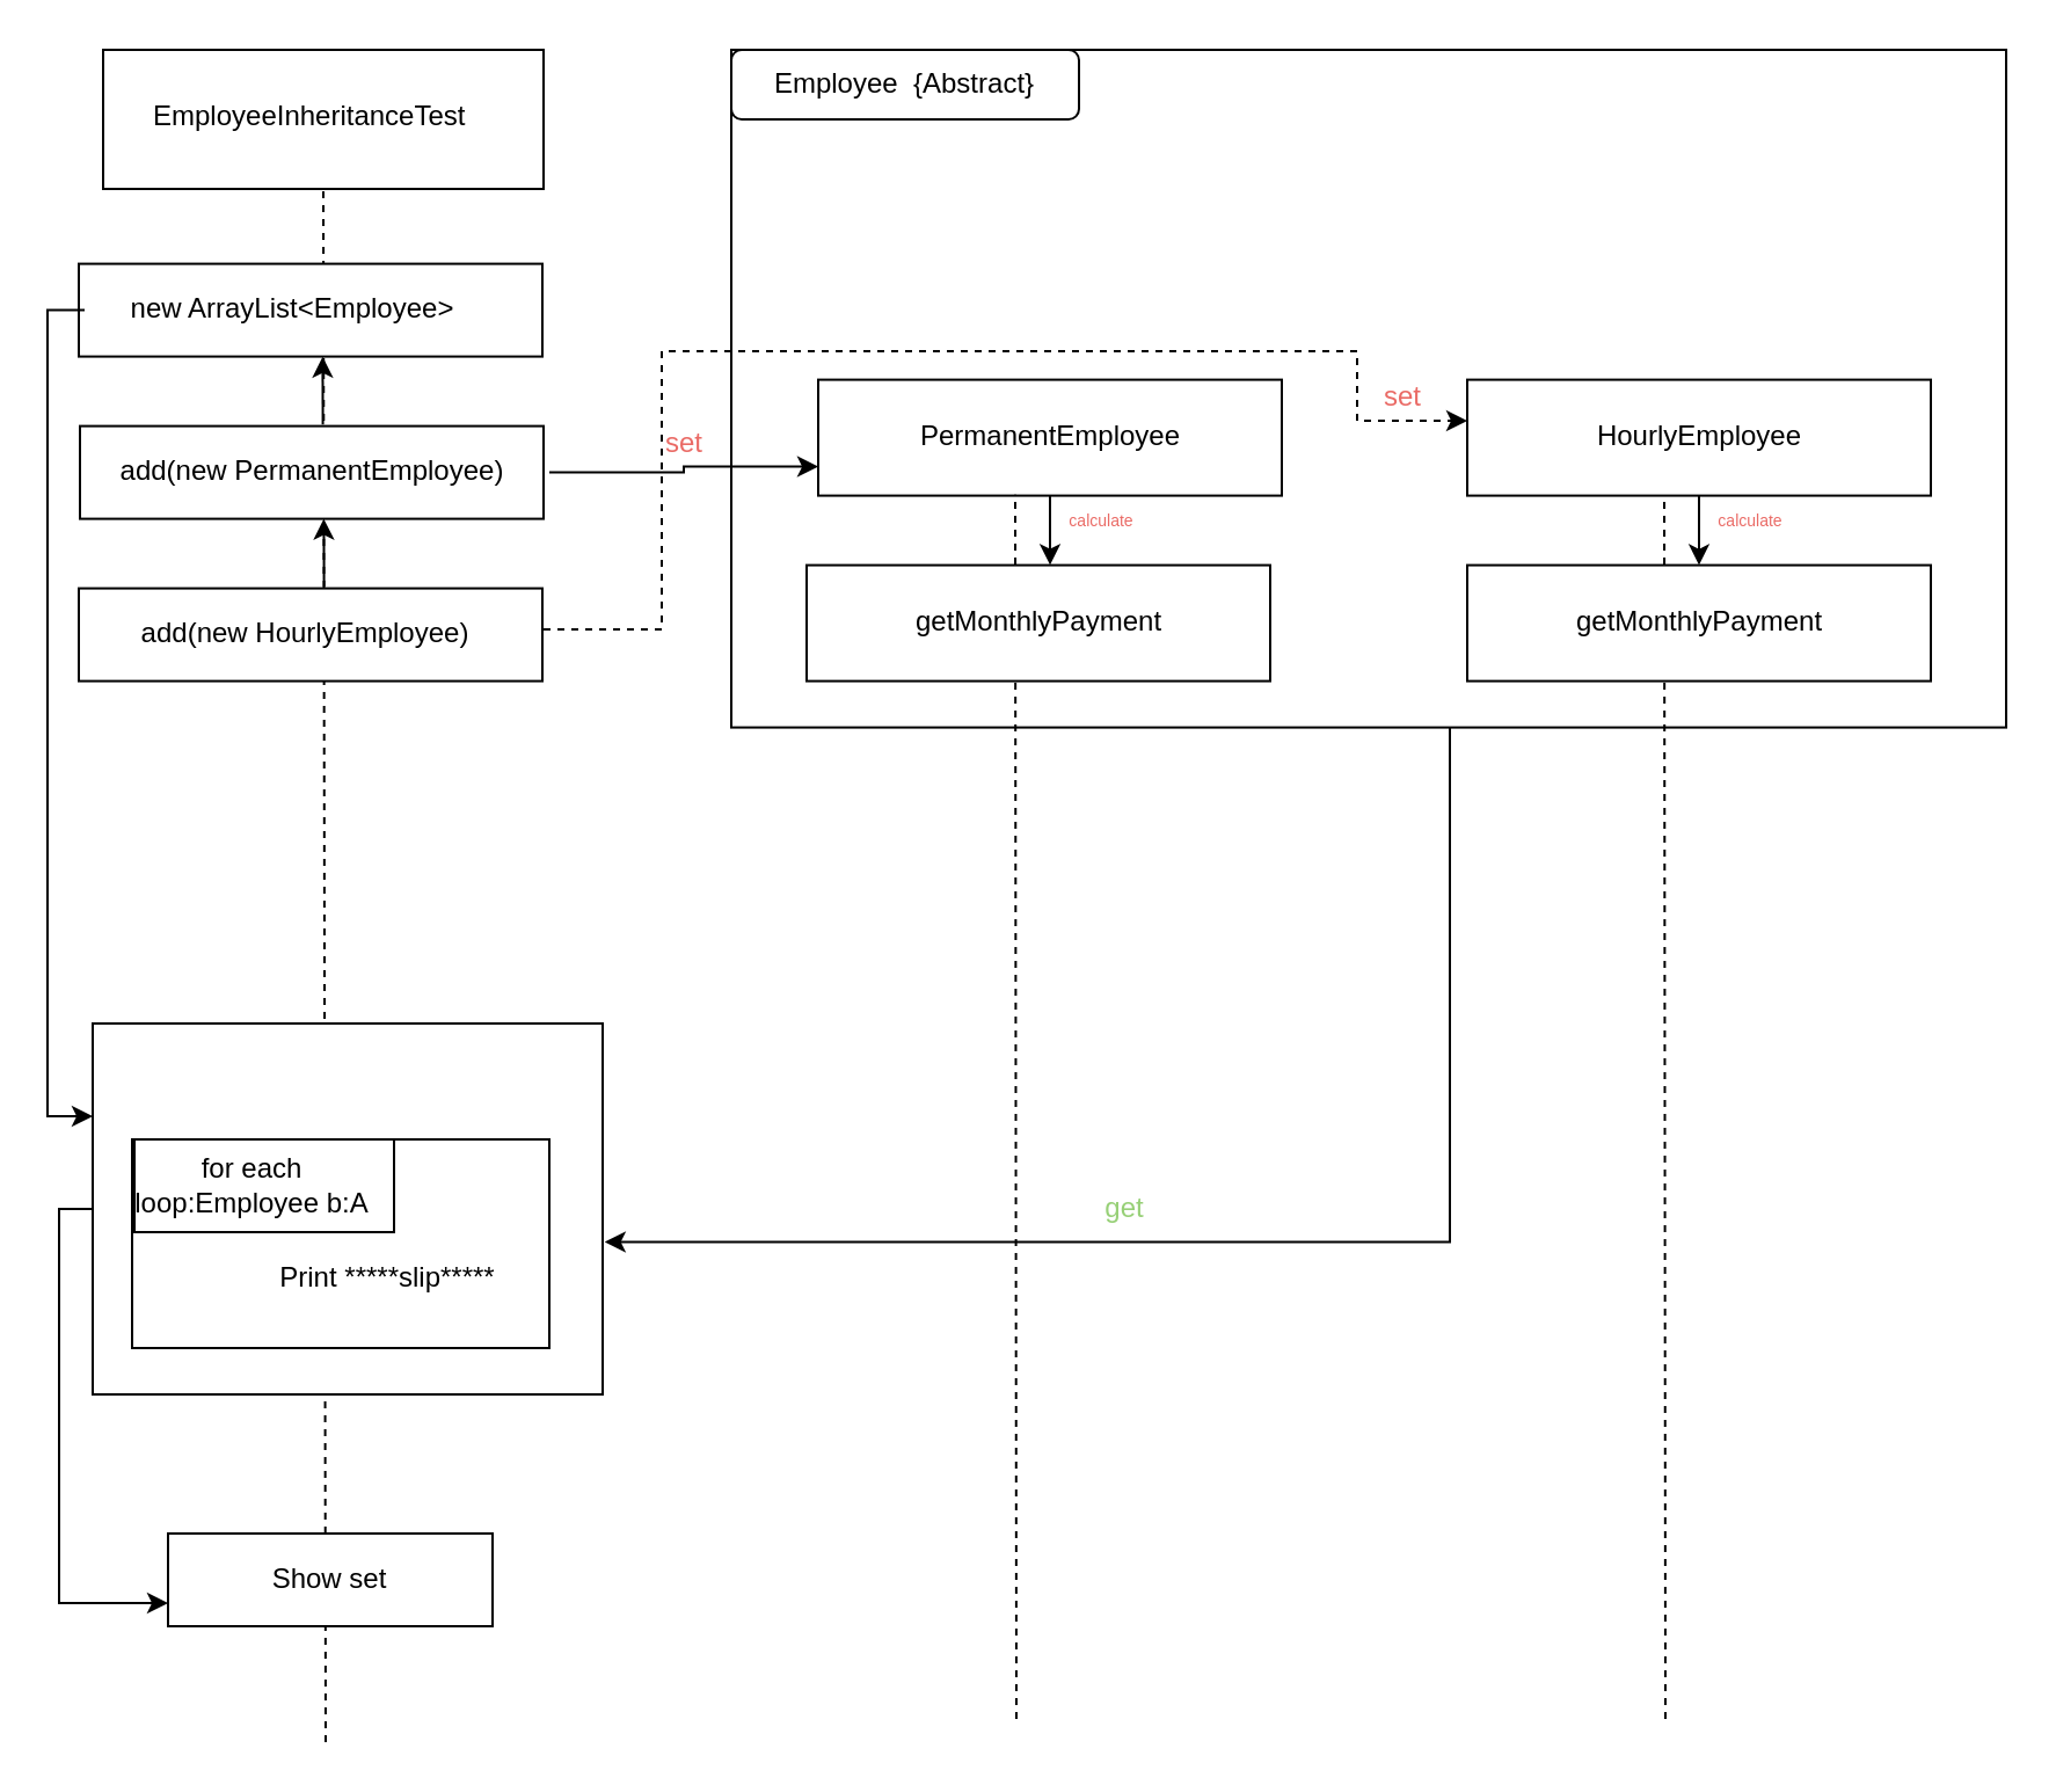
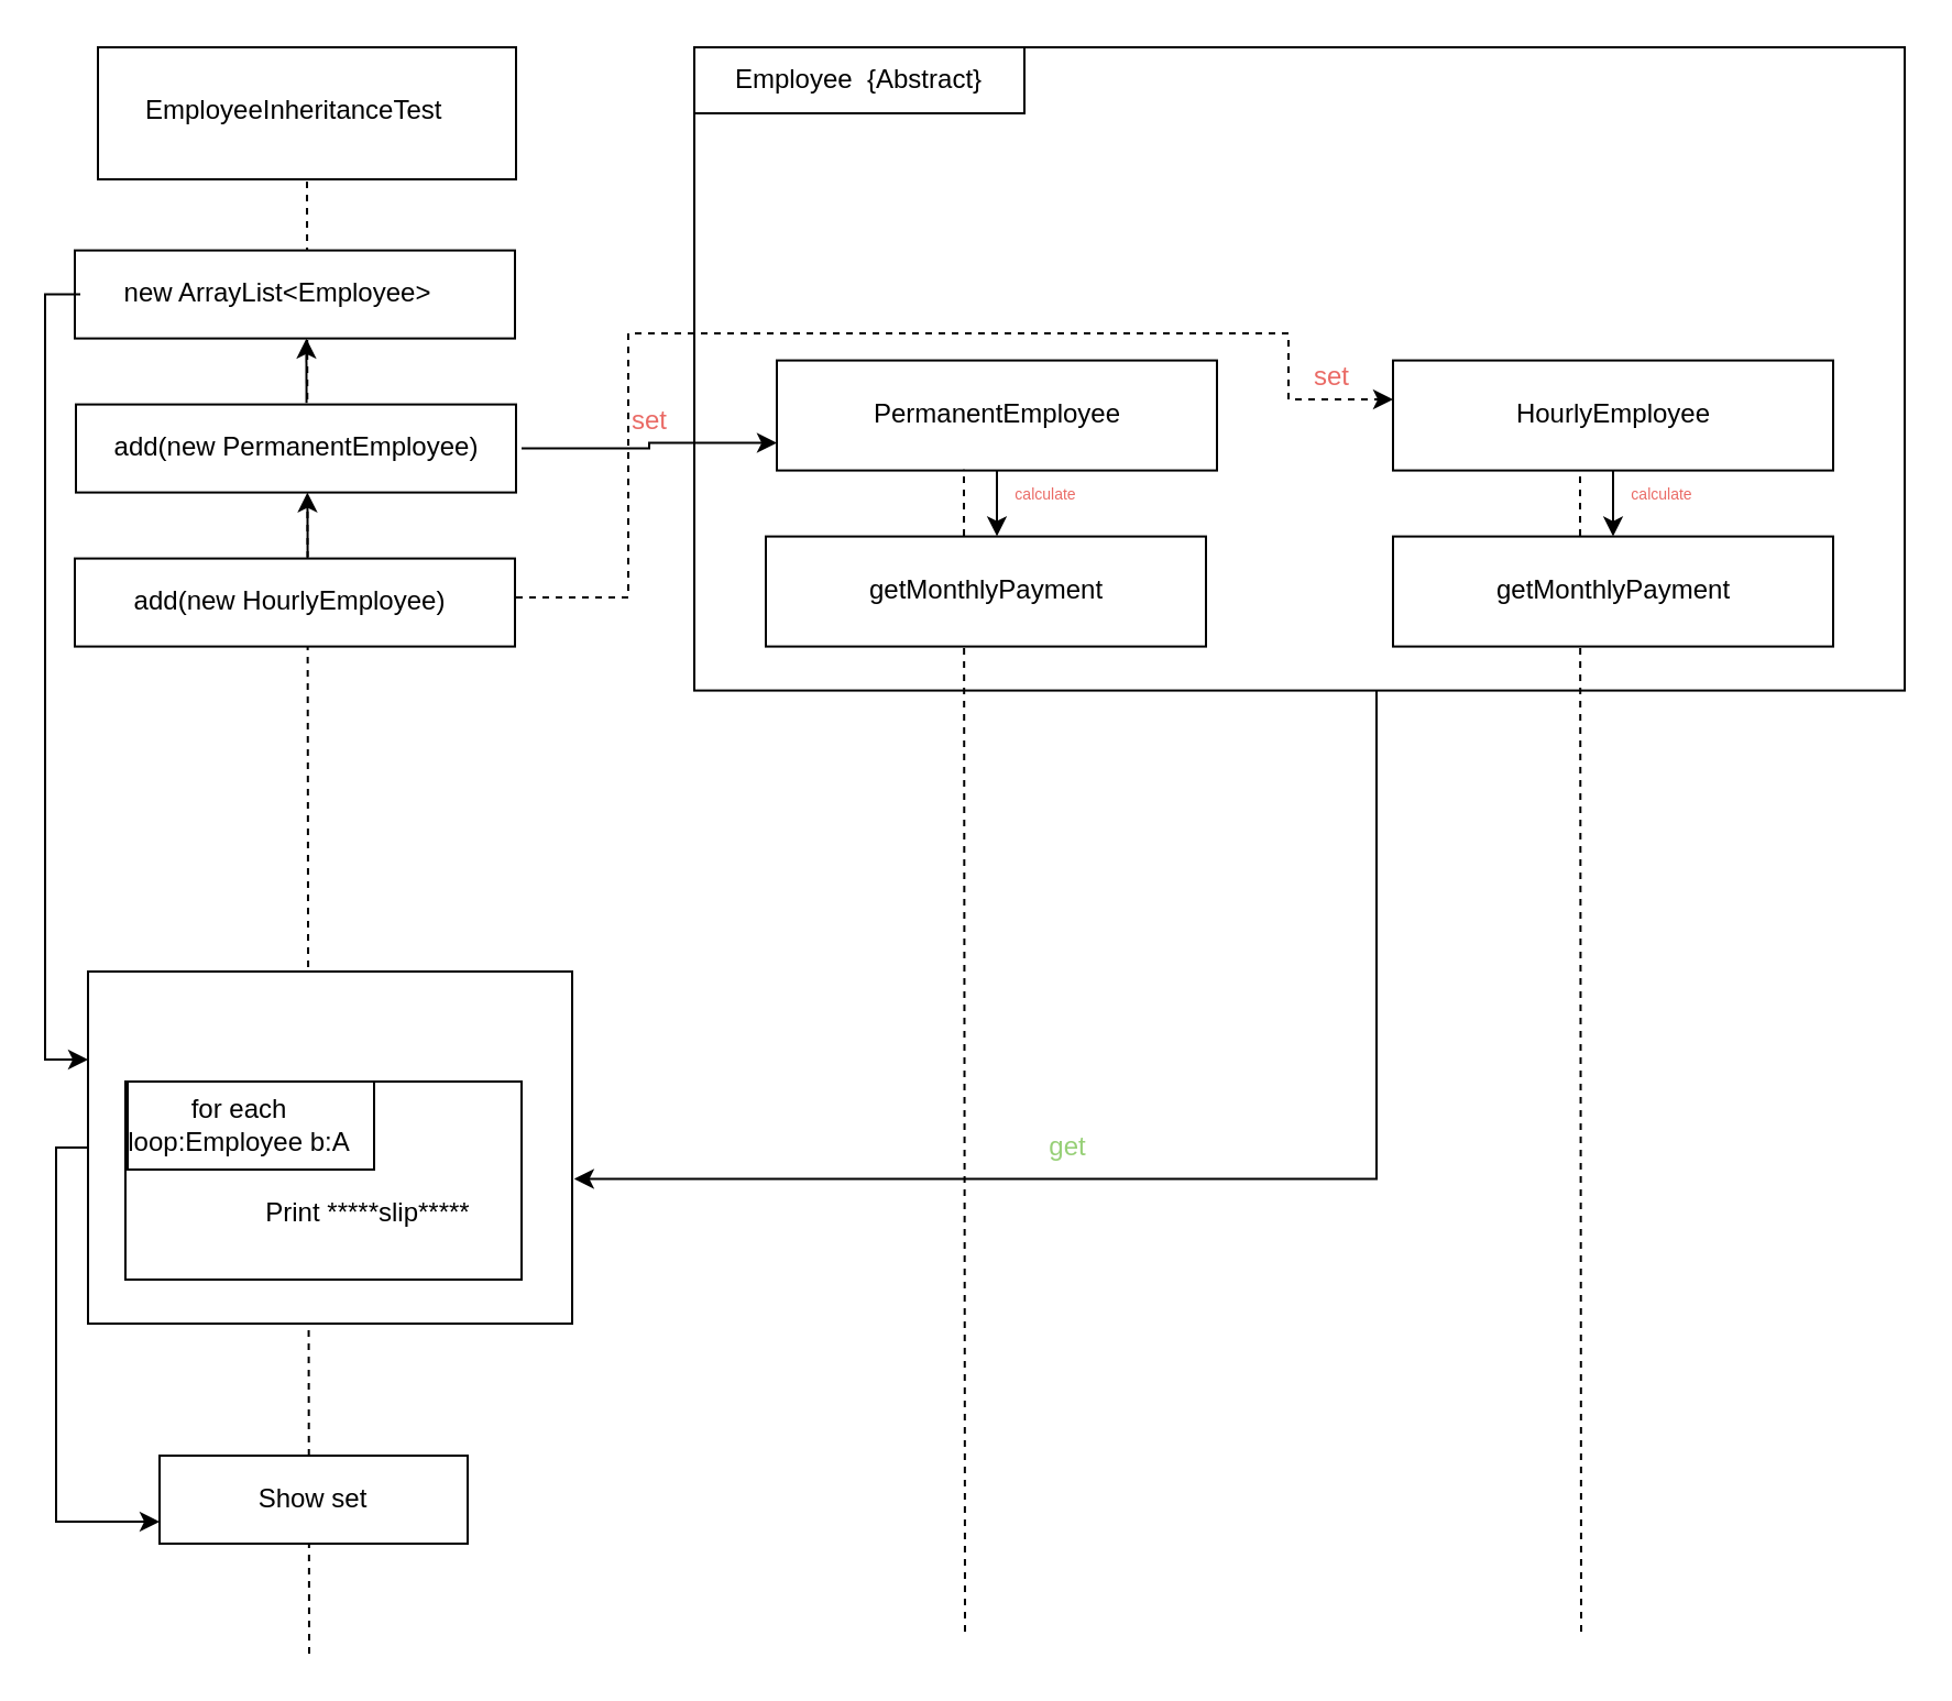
  <mxCell id="0" />
  <mxCell id="1" parent="0" />
  <mxCell id="2" style="edgeStyle=orthogonalEdgeStyle;rounded=0;orthogonalLoop=1;jettySize=auto;html=1;entryX=1.004;entryY=0.589;entryDx=0;entryDy=0;entryPerimeter=0;" edge="1" parent="1" source="3" target="8"><mxGeometry relative="1" as="geometry"><Array as="points"><mxPoint x="625" y="534" /></Array></mxGeometry></mxCell>
  <mxCell id="3" value="" style="rounded=0;whiteSpace=wrap;html=1;" vertex="1" parent="1"><mxGeometry x="315" y="20" width="550" height="292.3" as="geometry" /></mxCell>
  <mxCell id="4" value="" style="endArrow=none;dashed=1;html=1;entryX=0.5;entryY=1;entryDx=0;entryDy=0;" edge="1" parent="1" target="5"><mxGeometry width="50" height="50" relative="1" as="geometry"><mxPoint x="140" y="750" as="sourcePoint" /><mxPoint x="625" y="160" as="targetPoint" /></mxGeometry></mxCell>
  <mxCell id="5" value="" style="rounded=0;whiteSpace=wrap;html=1;" vertex="1" parent="1"><mxGeometry x="44" y="20" width="190" height="60" as="geometry" /></mxCell>
  <mxCell id="6" value="EmployeeInheritanceTest" style="text;whiteSpace=wrap;html=1;" vertex="1" parent="1"><mxGeometry x="64" y="35" width="160" height="30" as="geometry" /></mxCell>
  <mxCell id="7" style="edgeStyle=orthogonalEdgeStyle;rounded=0;orthogonalLoop=1;jettySize=auto;html=1;entryX=0;entryY=0.75;entryDx=0;entryDy=0;" edge="1" parent="1" source="8" target="33"><mxGeometry relative="1" as="geometry"><Array as="points"><mxPoint x="25" y="520" /><mxPoint x="25" y="690" /></Array></mxGeometry></mxCell>
  <mxCell id="8" value="" style="rounded=0;whiteSpace=wrap;html=1;" vertex="1" parent="1"><mxGeometry x="39.5" y="440" width="220" height="160" as="geometry" /></mxCell>
  <mxCell id="9" value="" style="rounded=0;whiteSpace=wrap;html=1;" vertex="1" parent="1"><mxGeometry x="56.5" y="490" width="180" height="90" as="geometry" /></mxCell>
  <mxCell id="10" value="Print *****slip*****" style="text;html=1;strokeColor=none;fillColor=none;align=center;verticalAlign=middle;whiteSpace=wrap;rounded=0;" vertex="1" parent="1"><mxGeometry x="111.5" y="540" width="110" height="20" as="geometry" /></mxCell>
  <mxCell id="11" value="" style="rounded=0;whiteSpace=wrap;html=1;" vertex="1" parent="1"><mxGeometry x="57.5" y="490" width="112" height="40" as="geometry" /></mxCell>
  <mxCell id="12" value="for each loop:Employee b:A" style="text;html=1;strokeColor=none;fillColor=none;align=center;verticalAlign=middle;whiteSpace=wrap;rounded=0;" vertex="1" parent="1"><mxGeometry x="53" y="500" width="111" height="20" as="geometry" /></mxCell>
  <mxCell id="13" value="" style="rounded=0;whiteSpace=wrap;html=1;" vertex="1" parent="1"><mxGeometry x="33.5" y="112.3" width="200" height="40" as="geometry" /></mxCell>
  <mxCell id="14" style="edgeStyle=orthogonalEdgeStyle;rounded=0;orthogonalLoop=1;jettySize=auto;html=1;entryX=0;entryY=0.25;entryDx=0;entryDy=0;" edge="1" parent="1" source="15" target="8"><mxGeometry relative="1" as="geometry"><Array as="points"><mxPoint x="20" y="132" /><mxPoint x="20" y="480" /></Array></mxGeometry></mxCell>
  <mxCell id="15" value="new ArrayList&amp;lt;Employee&amp;gt;" style="text;html=1;strokeColor=none;fillColor=none;align=center;verticalAlign=middle;whiteSpace=wrap;rounded=0;" vertex="1" parent="1"><mxGeometry x="36" y="122.3" width="180" height="20" as="geometry" /></mxCell>
  <mxCell id="16" value="" style="rounded=0;whiteSpace=wrap;html=1;" vertex="1" parent="1"><mxGeometry x="34" y="182.3" width="200" height="40" as="geometry" /></mxCell>
  <mxCell id="17" style="edgeStyle=orthogonalEdgeStyle;rounded=0;orthogonalLoop=1;jettySize=auto;html=1;entryX=0;entryY=0.75;entryDx=0;entryDy=0;" edge="1" parent="1" source="18" target="25"><mxGeometry relative="1" as="geometry" /></mxCell>
  <mxCell id="18" value="add(new PermanentEmployee)" style="text;html=1;strokeColor=none;fillColor=none;align=center;verticalAlign=middle;whiteSpace=wrap;rounded=0;" vertex="1" parent="1"><mxGeometry x="31.5" y="192.3" width="205" height="20" as="geometry" /></mxCell>
  <mxCell id="19" value="" style="rounded=0;whiteSpace=wrap;html=1;" vertex="1" parent="1"><mxGeometry x="33.5" y="252.3" width="200" height="40" as="geometry" /></mxCell>
  <mxCell id="20" style="edgeStyle=orthogonalEdgeStyle;rounded=0;orthogonalLoop=1;jettySize=auto;html=1;dashed=1;" edge="1" parent="1" source="21" target="27"><mxGeometry relative="1" as="geometry"><Array as="points"><mxPoint x="285" y="270" /><mxPoint x="285" y="150" /><mxPoint x="585" y="150" /><mxPoint x="585" y="180" /></Array></mxGeometry></mxCell>
  <mxCell id="21" value="add(new HourlyEmployee)" style="text;html=1;strokeColor=none;fillColor=none;align=center;verticalAlign=middle;whiteSpace=wrap;rounded=0;" vertex="1" parent="1"><mxGeometry x="29" y="262.3" width="205" height="20" as="geometry" /></mxCell>
  <mxCell id="22" value="" style="endArrow=classic;html=1;entryX=0.526;entryY=1.002;entryDx=0;entryDy=0;entryPerimeter=0;exitX=0.524;exitY=-0.016;exitDx=0;exitDy=0;exitPerimeter=0;" edge="1" parent="1" source="16" target="13"><mxGeometry width="50" height="50" relative="1" as="geometry"><mxPoint x="179.5" y="222.3" as="sourcePoint" /><mxPoint x="229.5" y="172.3" as="targetPoint" /></mxGeometry></mxCell>
  <mxCell id="23" value="" style="endArrow=classic;html=1;entryX=0.526;entryY=1.002;entryDx=0;entryDy=0;entryPerimeter=0;exitX=0.524;exitY=-0.016;exitDx=0;exitDy=0;exitPerimeter=0;" edge="1" parent="1"><mxGeometry width="50" height="50" relative="1" as="geometry"><mxPoint x="139.31" y="251.58" as="sourcePoint" /><mxPoint x="139.21" y="222.3" as="targetPoint" /></mxGeometry></mxCell>
  <mxCell id="24" style="edgeStyle=orthogonalEdgeStyle;rounded=0;orthogonalLoop=1;jettySize=auto;html=1;entryX=0.525;entryY=-0.002;entryDx=0;entryDy=0;entryPerimeter=0;" edge="1" parent="1" source="25" target="30"><mxGeometry relative="1" as="geometry" /></mxCell>
  <mxCell id="25" value="PermanentEmployee" style="rounded=0;whiteSpace=wrap;html=1;" vertex="1" parent="1"><mxGeometry x="352.5" y="162.3" width="200" height="50" as="geometry" /></mxCell>
  <mxCell id="26" style="edgeStyle=orthogonalEdgeStyle;rounded=0;orthogonalLoop=1;jettySize=auto;html=1;entryX=0.5;entryY=0;entryDx=0;entryDy=0;" edge="1" parent="1" source="27" target="32"><mxGeometry relative="1" as="geometry" /></mxCell>
  <mxCell id="27" value="HourlyEmployee" style="rounded=0;whiteSpace=wrap;html=1;" vertex="1" parent="1"><mxGeometry x="632.5" y="162.3" width="200" height="50" as="geometry" /></mxCell>
- <mxCell id="28" value="&#10;&#10;&lt;!--StartFragment--&gt;&lt;span style=&quot;font-family: Helvetica; font-size: 12px; font-style: normal; font-variant-ligatures: normal; font-variant-caps: normal; font-weight: 400; letter-spacing: normal; orphans: 2; text-align: center; text-indent: 0px; text-transform: none; widows: 2; word-spacing: 0px; -webkit-text-stroke-width: 0px; text-decoration-style: initial; text-decoration-color: initial; float: none; display: inline !important;&quot;&gt;Employee&amp;nbsp; {Abstract}&lt;/span&gt;&lt;!--EndFragment--&gt;&#10;&#10;" style="whiteSpace=wrap;html=1;rounded=1;" vertex="1" parent="1"><mxGeometry x="315" y="20" width="150" height="30" as="geometry" /></mxCell>
+ <mxCell id="28" value="&#10;&#10;&lt;!--StartFragment--&gt;&lt;span style=&quot;font-family: Helvetica; font-size: 12px; font-style: normal; font-variant-ligatures: normal; font-variant-caps: normal; font-weight: 400; letter-spacing: normal; orphans: 2; text-align: center; text-indent: 0px; text-transform: none; widows: 2; word-spacing: 0px; -webkit-text-stroke-width: 0px; text-decoration-style: initial; text-decoration-color: initial; float: none; display: inline !important;&quot;&gt;Employee&amp;nbsp; {Abstract}&lt;/span&gt;&lt;!--EndFragment--&gt;&#10;&#10;" style="rounded=0;whiteSpace=wrap;html=1;" vertex="1" parent="1"><mxGeometry x="315" y="20" width="150" height="30" as="geometry" /></mxCell>
  <mxCell id="29" value="" style="endArrow=none;dashed=1;html=1;entryX=0.425;entryY=0.992;entryDx=0;entryDy=0;entryPerimeter=0;" edge="1" parent="1" target="25"><mxGeometry width="50" height="50" relative="1" as="geometry"><mxPoint x="438" y="740" as="sourcePoint" /><mxPoint x="607.5" y="217.3" as="targetPoint" /></mxGeometry></mxCell>
  <mxCell id="30" value="getMonthlyPayment" style="rounded=0;whiteSpace=wrap;html=1;" vertex="1" parent="1"><mxGeometry x="347.5" y="242.3" width="200" height="50" as="geometry" /></mxCell>
  <mxCell id="31" value="" style="endArrow=none;dashed=1;html=1;entryX=0.425;entryY=0.992;entryDx=0;entryDy=0;entryPerimeter=0;" edge="1" parent="1"><mxGeometry width="50" height="50" relative="1" as="geometry"><mxPoint x="718" y="740" as="sourcePoint" /><mxPoint x="717.5" y="212.3" as="targetPoint" /></mxGeometry></mxCell>
  <mxCell id="32" value="getMonthlyPayment" style="rounded=0;whiteSpace=wrap;html=1;" vertex="1" parent="1"><mxGeometry x="632.5" y="242.3" width="200" height="50" as="geometry" /></mxCell>
  <mxCell id="33" value="&#10;&#10;&lt;!--StartFragment--&gt;&lt;span style=&quot;font-family: Helvetica; font-size: 12px; font-style: normal; font-variant-ligatures: normal; font-variant-caps: normal; font-weight: 400; letter-spacing: normal; orphans: 2; text-align: center; text-indent: 0px; text-transform: none; widows: 2; word-spacing: 0px; -webkit-text-stroke-width: 0px; text-decoration-style: initial; text-decoration-color: initial; float: none; display: inline !important;&quot;&gt;Show set&lt;/span&gt;&lt;!--EndFragment--&gt;&#10;&#10;" style="rounded=0;whiteSpace=wrap;html=1;" vertex="1" parent="1"><mxGeometry x="72" y="660" width="140" height="40" as="geometry" /></mxCell>
  <mxCell id="34" value="&lt;font color=&quot;#97d077&quot;&gt;get&lt;/font&gt;" style="text;html=1;strokeColor=none;fillColor=none;align=center;verticalAlign=middle;whiteSpace=wrap;rounded=0;" vertex="1" parent="1"><mxGeometry x="445" y="510" width="80" height="20" as="geometry" /></mxCell>
  <mxCell id="35" value="&lt;font color=&quot;#ea6b66&quot;&gt;set&lt;/font&gt;" style="text;html=1;strokeColor=none;fillColor=none;align=center;verticalAlign=middle;whiteSpace=wrap;rounded=0;" vertex="1" parent="1"><mxGeometry x="275" y="180" width="40" height="20" as="geometry" /></mxCell>
  <mxCell id="36" value="&lt;font color=&quot;#ea6b66&quot;&gt;set&lt;/font&gt;" style="text;html=1;strokeColor=none;fillColor=none;align=center;verticalAlign=middle;whiteSpace=wrap;rounded=0;" vertex="1" parent="1"><mxGeometry x="585" y="160" width="40" height="20" as="geometry" /></mxCell>
  <mxCell id="37" value="&lt;font style=&quot;font-size: 7px&quot; color=&quot;#ea6b66&quot;&gt;calculate&lt;/font&gt;" style="text;html=1;strokeColor=none;fillColor=none;align=center;verticalAlign=middle;whiteSpace=wrap;rounded=0;" vertex="1" parent="1"><mxGeometry x="455" y="212.3" width="40" height="20" as="geometry" /></mxCell>
  <mxCell id="38" value="&lt;font style=&quot;font-size: 7px&quot; color=&quot;#ea6b66&quot;&gt;calculate&lt;/font&gt;" style="text;html=1;strokeColor=none;fillColor=none;align=center;verticalAlign=middle;whiteSpace=wrap;rounded=0;" vertex="1" parent="1"><mxGeometry x="735" y="212.3" width="40" height="20" as="geometry" /></mxCell>
